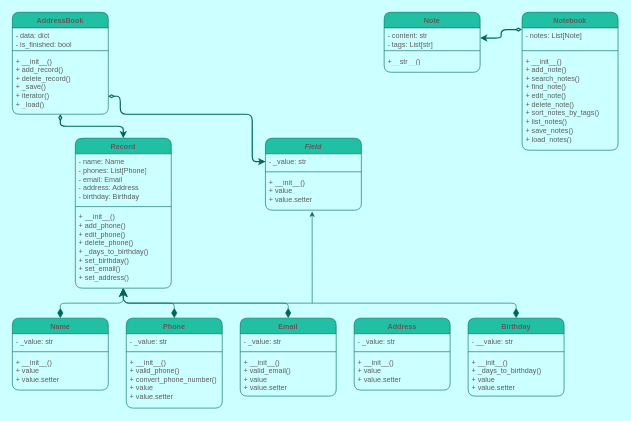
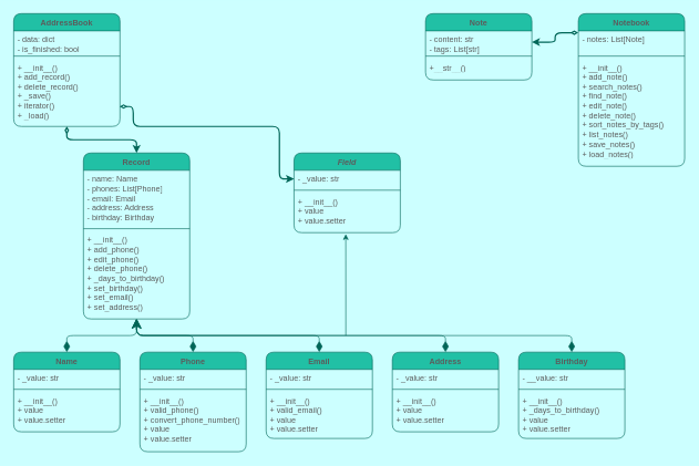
  <mxCell id="0" />
  <mxCell id="1" parent="0" />
  <mxCell id="2" style="edgeStyle=orthogonalEdgeStyle;rounded=1;orthogonalLoop=1;jettySize=auto;html=1;entryX=0.5;entryY=0;entryDx=0;entryDy=0;endArrow=classic;endFill=1;shadow=0;fontStyle=0;jumpSize=6;startArrow=diamondThin;startFill=0;strokeWidth=2;labelBackgroundColor=none;fontColor=default;strokeColor=#006658;" edge="1" parent="1" source="3" target="7"><mxGeometry relative="1" as="geometry" /></mxCell>
  <mxCell id="3" value="AddressBook" style="swimlane;fontStyle=1;align=center;verticalAlign=top;childLayout=stackLayout;horizontal=1;startSize=26;horizontalStack=0;resizeParent=1;resizeParentMax=0;resizeLast=0;collapsible=1;marginBottom=0;whiteSpace=wrap;html=1;labelBackgroundColor=none;fillColor=#21C0A5;strokeColor=#006658;fontColor=#5C5C5C;rounded=1;" vertex="1" parent="1"><mxGeometry x="20" y="20" width="160" height="170" as="geometry" /></mxCell>
  <mxCell id="4" value="- data: dict&lt;br&gt;- is_finished: bool" style="text;strokeColor=none;fillColor=none;align=left;verticalAlign=top;spacingLeft=4;spacingRight=4;overflow=hidden;rotatable=0;points=[[0,0.5],[1,0.5]];portConstraint=eastwest;whiteSpace=wrap;html=1;labelBackgroundColor=none;fontColor=#5C5C5C;rounded=1;" vertex="1" parent="3"><mxGeometry y="26" width="160" height="34" as="geometry" /></mxCell>
  <mxCell id="5" value="" style="line;strokeWidth=1;fillColor=none;align=left;verticalAlign=middle;spacingTop=-1;spacingLeft=3;spacingRight=3;rotatable=0;labelPosition=right;points=[];portConstraint=eastwest;labelBackgroundColor=none;strokeColor=#006658;fontColor=#5C5C5C;rounded=1;" vertex="1" parent="3"><mxGeometry y="60" width="160" height="8" as="geometry" /></mxCell>
  <mxCell id="6" value="&lt;span style=&quot;background-color: initial;&quot;&gt;+ __init__()&lt;/span&gt;&lt;br&gt;&lt;span style=&quot;background-color: initial;&quot;&gt;+ add_record&lt;/span&gt;()&lt;br&gt;&lt;span style=&quot;background-color: initial;&quot;&gt;+ delete_record&lt;/span&gt;()&lt;br&gt;&lt;span style=&quot;background-color: initial;&quot;&gt;+ _save&lt;/span&gt;()&lt;br&gt;&lt;span style=&quot;background-color: initial;&quot;&gt;+ iterator&lt;/span&gt;()&lt;br&gt;&lt;span style=&quot;background-color: initial;&quot;&gt;+ _load&lt;/span&gt;()" style="text;strokeColor=none;fillColor=none;align=left;verticalAlign=top;spacingLeft=4;spacingRight=4;overflow=hidden;rotatable=0;points=[[0,0.5],[1,0.5]];portConstraint=eastwest;whiteSpace=wrap;html=1;labelBackgroundColor=none;fontColor=#5C5C5C;rounded=1;" vertex="1" parent="3"><mxGeometry y="68" width="160" height="102" as="geometry" /></mxCell>
  <mxCell id="7" value="Record" style="swimlane;fontStyle=1;align=center;verticalAlign=top;childLayout=stackLayout;horizontal=1;startSize=26;horizontalStack=0;resizeParent=1;resizeParentMax=0;resizeLast=0;collapsible=1;marginBottom=0;whiteSpace=wrap;html=1;labelBackgroundColor=none;fillColor=#21C0A5;strokeColor=#006658;fontColor=#5C5C5C;rounded=1;" vertex="1" parent="1"><mxGeometry x="125" y="230" width="160" height="250" as="geometry" /></mxCell>
  <mxCell id="8" value="- name: Name&lt;br&gt;- phones: List[Phone]&lt;br&gt;- email: Email&lt;br&gt;- address: Address&lt;br&gt;- birthday: Birthday" style="text;strokeColor=none;fillColor=none;align=left;verticalAlign=top;spacingLeft=4;spacingRight=4;overflow=hidden;rotatable=0;points=[[0,0.5],[1,0.5]];portConstraint=eastwest;whiteSpace=wrap;html=1;labelBackgroundColor=none;fontColor=#5C5C5C;rounded=1;" vertex="1" parent="7"><mxGeometry y="26" width="160" height="84" as="geometry" /></mxCell>
  <mxCell id="9" value="" style="line;strokeWidth=1;fillColor=none;align=left;verticalAlign=middle;spacingTop=-1;spacingLeft=3;spacingRight=3;rotatable=0;labelPosition=right;points=[];portConstraint=eastwest;labelBackgroundColor=none;strokeColor=#006658;fontColor=#5C5C5C;rounded=1;" vertex="1" parent="7"><mxGeometry y="110" width="160" height="8" as="geometry" /></mxCell>
  <mxCell id="10" value="&lt;div&gt;+ __init__()&amp;nbsp; &amp;nbsp; &amp;nbsp; &amp;nbsp; &amp;nbsp;&lt;/div&gt;&lt;div&gt;+ add_phone()&amp;nbsp; &amp;nbsp; &amp;nbsp; &amp;nbsp;&amp;nbsp;&lt;/div&gt;&lt;div&gt;+ edit_phone()&amp;nbsp; &amp;nbsp; &amp;nbsp; &amp;nbsp;&lt;/div&gt;&lt;div&gt;+ delete_phone()&amp;nbsp; &amp;nbsp; &amp;nbsp;&lt;/div&gt;&lt;div&gt;+ _days_to_birthday()&lt;/div&gt;&lt;div&gt;+ set_birthday()&amp;nbsp; &amp;nbsp; &amp;nbsp;&lt;/div&gt;&lt;div&gt;+ set_email()&amp;nbsp; &amp;nbsp; &amp;nbsp; &amp;nbsp;&amp;nbsp;&lt;/div&gt;&lt;div&gt;+ set_address()&lt;/div&gt;" style="text;strokeColor=none;fillColor=none;align=left;verticalAlign=top;spacingLeft=4;spacingRight=4;overflow=hidden;rotatable=0;points=[[0,0.5],[1,0.5]];portConstraint=eastwest;whiteSpace=wrap;html=1;labelBackgroundColor=none;fontColor=#5C5C5C;rounded=1;" vertex="1" parent="7"><mxGeometry y="118" width="160" height="132" as="geometry" /></mxCell>
  <mxCell id="11" value="Birthday" style="swimlane;fontStyle=1;align=center;verticalAlign=top;childLayout=stackLayout;horizontal=1;startSize=26;horizontalStack=0;resizeParent=1;resizeParentMax=0;resizeLast=0;collapsible=1;marginBottom=0;whiteSpace=wrap;html=1;labelBackgroundColor=none;fillColor=#21C0A5;strokeColor=#006658;fontColor=#5C5C5C;rounded=1;" vertex="1" parent="1"><mxGeometry x="780" y="530" width="160" height="130" as="geometry" /></mxCell>
  <mxCell id="12" value="- __value: str" style="text;strokeColor=none;fillColor=none;align=left;verticalAlign=top;spacingLeft=4;spacingRight=4;overflow=hidden;rotatable=0;points=[[0,0.5],[1,0.5]];portConstraint=eastwest;whiteSpace=wrap;html=1;labelBackgroundColor=none;fontColor=#5C5C5C;rounded=1;" vertex="1" parent="11"><mxGeometry y="26" width="160" height="26" as="geometry" /></mxCell>
  <mxCell id="13" value="" style="line;strokeWidth=1;fillColor=none;align=left;verticalAlign=middle;spacingTop=-1;spacingLeft=3;spacingRight=3;rotatable=0;labelPosition=right;points=[];portConstraint=eastwest;labelBackgroundColor=none;strokeColor=#006658;fontColor=#5C5C5C;rounded=1;" vertex="1" parent="11"><mxGeometry y="52" width="160" height="8" as="geometry" /></mxCell>
  <mxCell id="14" value="&lt;div&gt;+ __init__()&amp;nbsp; &amp;nbsp; &amp;nbsp; &amp;nbsp;&amp;nbsp;&lt;/div&gt;&lt;div&gt;+ _days_to_birthday()&lt;/div&gt;&lt;div&gt;+ value&amp;nbsp; &amp;nbsp; &amp;nbsp; &amp;nbsp; &amp;nbsp; &amp;nbsp; &amp;nbsp;&lt;/div&gt;&lt;div&gt;+ value.setter&lt;/div&gt;" style="text;strokeColor=none;fillColor=none;align=left;verticalAlign=top;spacingLeft=4;spacingRight=4;overflow=hidden;rotatable=0;points=[[0,0.5],[1,0.5]];portConstraint=eastwest;whiteSpace=wrap;html=1;labelBackgroundColor=none;fontColor=#5C5C5C;rounded=1;" vertex="1" parent="11"><mxGeometry y="60" width="160" height="70" as="geometry" /></mxCell>
  <mxCell id="15" value="Name" style="swimlane;fontStyle=1;align=center;verticalAlign=top;childLayout=stackLayout;horizontal=1;startSize=26;horizontalStack=0;resizeParent=1;resizeParentMax=0;resizeLast=0;collapsible=1;marginBottom=0;whiteSpace=wrap;html=1;labelBackgroundColor=none;movable=1;resizable=1;rotatable=1;deletable=1;editable=1;locked=0;connectable=1;fillColor=#21C0A5;strokeColor=#006658;fontColor=#5C5C5C;rounded=1;" vertex="1" parent="1"><mxGeometry x="20" y="530" width="160" height="120" as="geometry" /></mxCell>
  <mxCell id="16" value="- _value: str" style="text;strokeColor=none;fillColor=none;align=left;verticalAlign=top;spacingLeft=4;spacingRight=4;overflow=hidden;rotatable=0;points=[[0,0.5],[1,0.5]];portConstraint=eastwest;whiteSpace=wrap;html=1;labelBackgroundColor=none;fontColor=#5C5C5C;rounded=1;" vertex="1" parent="15"><mxGeometry y="26" width="160" height="26" as="geometry" /></mxCell>
  <mxCell id="17" value="" style="line;strokeWidth=1;fillColor=none;align=left;verticalAlign=middle;spacingTop=-1;spacingLeft=3;spacingRight=3;rotatable=0;labelPosition=right;points=[];portConstraint=eastwest;labelBackgroundColor=none;strokeColor=#006658;fontColor=#5C5C5C;rounded=1;" vertex="1" parent="15"><mxGeometry y="52" width="160" height="8" as="geometry" /></mxCell>
  <mxCell id="18" value="&lt;div&gt;+ __init__()&amp;nbsp; &amp;nbsp; &amp;nbsp; &amp;nbsp;&amp;nbsp;&lt;/div&gt;&lt;div&gt;+ value&amp;nbsp; &amp;nbsp; &amp;nbsp; &amp;nbsp; &amp;nbsp; &amp;nbsp; &amp;nbsp;&lt;/div&gt;&lt;div&gt;+ value.setter&amp;nbsp;&lt;/div&gt;" style="text;strokeColor=none;fillColor=none;align=left;verticalAlign=top;spacingLeft=4;spacingRight=4;overflow=hidden;rotatable=0;points=[[0,0.5],[1,0.5]];portConstraint=eastwest;whiteSpace=wrap;html=1;labelBackgroundColor=none;fontColor=#5C5C5C;rounded=1;" vertex="1" parent="15"><mxGeometry y="60" width="160" height="60" as="geometry" /></mxCell>
  <mxCell id="19" value="Phone" style="swimlane;fontStyle=1;align=center;verticalAlign=top;childLayout=stackLayout;horizontal=1;startSize=26;horizontalStack=0;resizeParent=1;resizeParentMax=0;resizeLast=0;collapsible=1;marginBottom=0;whiteSpace=wrap;html=1;labelBackgroundColor=none;fillColor=#21C0A5;strokeColor=#006658;fontColor=#5C5C5C;rounded=1;" vertex="1" parent="1"><mxGeometry x="210" y="530" width="160" height="150" as="geometry" /></mxCell>
  <mxCell id="20" value="- _value: str" style="text;strokeColor=none;fillColor=none;align=left;verticalAlign=top;spacingLeft=4;spacingRight=4;overflow=hidden;rotatable=0;points=[[0,0.5],[1,0.5]];portConstraint=eastwest;whiteSpace=wrap;html=1;labelBackgroundColor=none;fontColor=#5C5C5C;rounded=1;" vertex="1" parent="19"><mxGeometry y="26" width="160" height="26" as="geometry" /></mxCell>
  <mxCell id="21" value="" style="line;strokeWidth=1;fillColor=none;align=left;verticalAlign=middle;spacingTop=-1;spacingLeft=3;spacingRight=3;rotatable=0;labelPosition=right;points=[];portConstraint=eastwest;labelBackgroundColor=none;strokeColor=#006658;fontColor=#5C5C5C;rounded=1;" vertex="1" parent="19"><mxGeometry y="52" width="160" height="8" as="geometry" /></mxCell>
  <mxCell id="22" value="&lt;div&gt;+ __init__()&amp;nbsp; &amp;nbsp; &amp;nbsp; &amp;nbsp;&amp;nbsp;&lt;/div&gt;&lt;div&gt;+ valid_phone()&amp;nbsp; &amp;nbsp; &amp;nbsp;&lt;/div&gt;&lt;div&gt;+ convert_phone_number()&lt;/div&gt;&lt;div&gt;+ value&amp;nbsp; &amp;nbsp; &amp;nbsp; &amp;nbsp; &amp;nbsp; &amp;nbsp; &amp;nbsp;&lt;/div&gt;&lt;div&gt;+ value.setter&lt;/div&gt;" style="text;strokeColor=none;fillColor=none;align=left;verticalAlign=top;spacingLeft=4;spacingRight=4;overflow=hidden;rotatable=0;points=[[0,0.5],[1,0.5]];portConstraint=eastwest;whiteSpace=wrap;html=1;labelBackgroundColor=none;fontColor=#5C5C5C;rounded=1;" vertex="1" parent="19"><mxGeometry y="60" width="160" height="90" as="geometry" /></mxCell>
  <mxCell id="23" value="Email" style="swimlane;fontStyle=1;align=center;verticalAlign=top;childLayout=stackLayout;horizontal=1;startSize=26;horizontalStack=0;resizeParent=1;resizeParentMax=0;resizeLast=0;collapsible=1;marginBottom=0;whiteSpace=wrap;html=1;labelBackgroundColor=none;fillColor=#21C0A5;strokeColor=#006658;fontColor=#5C5C5C;rounded=1;" vertex="1" parent="1"><mxGeometry x="400" y="530" width="160" height="130" as="geometry" /></mxCell>
  <mxCell id="24" value="- _value: str" style="text;strokeColor=none;fillColor=none;align=left;verticalAlign=top;spacingLeft=4;spacingRight=4;overflow=hidden;rotatable=0;points=[[0,0.5],[1,0.5]];portConstraint=eastwest;whiteSpace=wrap;html=1;labelBackgroundColor=none;fontColor=#5C5C5C;rounded=1;" vertex="1" parent="23"><mxGeometry y="26" width="160" height="26" as="geometry" /></mxCell>
  <mxCell id="25" value="" style="line;strokeWidth=1;fillColor=none;align=left;verticalAlign=middle;spacingTop=-1;spacingLeft=3;spacingRight=3;rotatable=0;labelPosition=right;points=[];portConstraint=eastwest;labelBackgroundColor=none;strokeColor=#006658;fontColor=#5C5C5C;rounded=1;" vertex="1" parent="23"><mxGeometry y="52" width="160" height="8" as="geometry" /></mxCell>
  <mxCell id="26" value="&lt;div&gt;+ __init__()&amp;nbsp; &amp;nbsp; &amp;nbsp; &amp;nbsp;&amp;nbsp;&lt;/div&gt;&lt;div&gt;+ valid_email()&amp;nbsp; &amp;nbsp; &amp;nbsp;&lt;/div&gt;&lt;div&gt;+ value&amp;nbsp; &amp;nbsp; &amp;nbsp; &amp;nbsp; &amp;nbsp; &amp;nbsp; &amp;nbsp;&lt;/div&gt;&lt;div&gt;+ value.setter&amp;nbsp;&lt;/div&gt;" style="text;strokeColor=none;fillColor=none;align=left;verticalAlign=top;spacingLeft=4;spacingRight=4;overflow=hidden;rotatable=0;points=[[0,0.5],[1,0.5]];portConstraint=eastwest;whiteSpace=wrap;html=1;labelBackgroundColor=none;fontColor=#5C5C5C;rounded=1;" vertex="1" parent="23"><mxGeometry y="60" width="160" height="70" as="geometry" /></mxCell>
  <mxCell id="27" value="Address" style="swimlane;fontStyle=1;align=center;verticalAlign=top;childLayout=stackLayout;horizontal=1;startSize=26;horizontalStack=0;resizeParent=1;resizeParentMax=0;resizeLast=0;collapsible=1;marginBottom=0;whiteSpace=wrap;html=1;labelBackgroundColor=none;fillColor=#21C0A5;strokeColor=#006658;fontColor=#5C5C5C;rounded=1;" vertex="1" parent="1"><mxGeometry x="590" y="530" width="160" height="120" as="geometry" /></mxCell>
  <mxCell id="28" value="- _value: str" style="text;strokeColor=none;fillColor=none;align=left;verticalAlign=top;spacingLeft=4;spacingRight=4;overflow=hidden;rotatable=0;points=[[0,0.5],[1,0.5]];portConstraint=eastwest;whiteSpace=wrap;html=1;labelBackgroundColor=none;fontColor=#5C5C5C;rounded=1;" vertex="1" parent="27"><mxGeometry y="26" width="160" height="26" as="geometry" /></mxCell>
  <mxCell id="29" value="" style="line;strokeWidth=1;fillColor=none;align=left;verticalAlign=middle;spacingTop=-1;spacingLeft=3;spacingRight=3;rotatable=0;labelPosition=right;points=[];portConstraint=eastwest;labelBackgroundColor=none;strokeColor=#006658;fontColor=#5C5C5C;rounded=1;" vertex="1" parent="27"><mxGeometry y="52" width="160" height="8" as="geometry" /></mxCell>
  <mxCell id="30" value="&lt;div&gt;+ __init__()&amp;nbsp; &amp;nbsp; &amp;nbsp; &amp;nbsp;&amp;nbsp;&lt;/div&gt;&lt;div&gt;+ value&amp;nbsp; &amp;nbsp; &amp;nbsp; &amp;nbsp; &amp;nbsp; &amp;nbsp; &amp;nbsp;&lt;/div&gt;&lt;div&gt;+ value.setter&amp;nbsp;&lt;/div&gt;" style="text;strokeColor=none;fillColor=none;align=left;verticalAlign=top;spacingLeft=4;spacingRight=4;overflow=hidden;rotatable=0;points=[[0,0.5],[1,0.5]];portConstraint=eastwest;whiteSpace=wrap;html=1;labelBackgroundColor=none;fontColor=#5C5C5C;rounded=1;" vertex="1" parent="27"><mxGeometry y="60" width="160" height="60" as="geometry" /></mxCell>
  <mxCell id="31" value="1" style="endArrow=classic;html=1;endSize=12;startArrow=diamondThin;startSize=14;startFill=1;edgeStyle=orthogonalEdgeStyle;align=right;verticalAlign=bottom;rounded=1;exitX=0.5;exitY=0;exitDx=0;exitDy=0;endFill=1;fontColor=default;fontSize=1;labelBackgroundColor=none;strokeColor=#006658;" edge="1" parent="1" source="15" target="7"><mxGeometry x="-1" y="3" relative="1" as="geometry"><mxPoint x="90" y="420" as="sourcePoint" /><mxPoint x="250" y="420" as="targetPoint" /></mxGeometry></mxCell>
  <mxCell id="32" value="1" style="endArrow=open;html=1;endSize=12;startArrow=diamondThin;startSize=14;startFill=1;edgeStyle=orthogonalEdgeStyle;align=left;verticalAlign=bottom;rounded=1;fontColor=default;exitX=0.5;exitY=0;exitDx=0;exitDy=0;fontSize=1;noLabel=1;labelBackgroundColor=none;strokeColor=#006658;" edge="1" parent="1" source="11" target="7"><mxGeometry x="-1" y="3" relative="1" as="geometry"><mxPoint x="140" y="350" as="sourcePoint" /><mxPoint x="300" y="350" as="targetPoint" /></mxGeometry></mxCell>
+ <mxCell id="33" value="1" style="endArrow=open;html=1;endSize=12;startArrow=diamondThin;startSize=14;startFill=1;edgeStyle=orthogonalEdgeStyle;align=left;verticalAlign=bottom;rounded=1;fontColor=default;fontSize=1;exitX=0.5;exitY=0;exitDx=0;exitDy=0;noLabel=1;labelBackgroundColor=none;strokeColor=#006658;" edge="1" parent="1" source="27" target="7"><mxGeometry x="-1" y="3" relative="1" as="geometry"><mxPoint x="220" y="399" as="sourcePoint" /><mxPoint x="380" y="399" as="targetPoint" /></mxGeometry></mxCell>
  <mxCell id="34" value="1" style="endArrow=open;html=1;endSize=12;startArrow=diamondThin;startSize=14;startFill=1;edgeStyle=orthogonalEdgeStyle;align=left;verticalAlign=bottom;rounded=1;fontColor=default;exitX=0.5;exitY=0;exitDx=0;exitDy=0;fontSize=1;noLabel=1;labelBackgroundColor=none;strokeColor=#006658;" edge="1" parent="1" source="23" target="7"><mxGeometry x="-1" y="3" relative="1" as="geometry"><mxPoint x="160" y="370" as="sourcePoint" /><mxPoint x="320" y="370" as="targetPoint" /></mxGeometry></mxCell>
  <mxCell id="35" value="1" style="endArrow=open;html=1;endSize=12;startArrow=diamondThin;startSize=14;startFill=1;edgeStyle=orthogonalEdgeStyle;align=left;verticalAlign=bottom;rounded=1;exitX=0.5;exitY=0;exitDx=0;exitDy=0;fontSize=1;fontColor=default;noLabel=1;labelBackgroundColor=none;strokeColor=#006658;" edge="1" parent="1" source="19" target="7"><mxGeometry x="-1" y="3" relative="1" as="geometry"><mxPoint x="170" y="380" as="sourcePoint" /><mxPoint x="330" y="380" as="targetPoint" /></mxGeometry></mxCell>
  <mxCell id="36" value="Note" style="swimlane;fontStyle=1;align=center;verticalAlign=top;childLayout=stackLayout;horizontal=1;startSize=26;horizontalStack=0;resizeParent=1;resizeParentMax=0;resizeLast=0;collapsible=1;marginBottom=0;whiteSpace=wrap;html=1;labelBackgroundColor=none;fillColor=#21C0A5;strokeColor=#006658;fontColor=#5C5C5C;rounded=1;" vertex="1" parent="1"><mxGeometry x="640" y="20" width="160" height="100" as="geometry" /></mxCell>
  <mxCell id="37" value="&lt;div&gt;- content: str&lt;/div&gt;&lt;div&gt;- tags: List[str]&amp;nbsp;&lt;/div&gt;" style="text;strokeColor=none;fillColor=none;align=left;verticalAlign=top;spacingLeft=4;spacingRight=4;overflow=hidden;rotatable=0;points=[[0,0.5],[1,0.5]];portConstraint=eastwest;whiteSpace=wrap;html=1;labelBackgroundColor=none;fontColor=#5C5C5C;rounded=1;" vertex="1" parent="36"><mxGeometry y="26" width="160" height="34" as="geometry" /></mxCell>
  <mxCell id="38" value="" style="line;strokeWidth=1;fillColor=none;align=left;verticalAlign=middle;spacingTop=-1;spacingLeft=3;spacingRight=3;rotatable=0;labelPosition=right;points=[];portConstraint=eastwest;labelBackgroundColor=none;strokeColor=#006658;fontColor=#5C5C5C;rounded=1;" vertex="1" parent="36"><mxGeometry y="60" width="160" height="8" as="geometry" /></mxCell>
  <mxCell id="39" value="&lt;span style=&quot;background-color: initial;&quot;&gt;+&lt;/span&gt;__str__()" style="text;strokeColor=none;fillColor=none;align=left;verticalAlign=top;spacingLeft=4;spacingRight=4;overflow=hidden;rotatable=0;points=[[0,0.5],[1,0.5]];portConstraint=eastwest;whiteSpace=wrap;html=1;labelBackgroundColor=none;fontColor=#5C5C5C;rounded=1;" vertex="1" parent="36"><mxGeometry y="68" width="160" height="32" as="geometry" /></mxCell>
  <mxCell id="40" value="&lt;i&gt;Field&lt;/i&gt;" style="swimlane;fontStyle=1;align=center;verticalAlign=top;childLayout=stackLayout;horizontal=1;startSize=26;horizontalStack=0;resizeParent=1;resizeParentMax=0;resizeLast=0;collapsible=1;marginBottom=0;whiteSpace=wrap;html=1;labelBackgroundColor=none;movable=1;resizable=1;rotatable=1;deletable=1;editable=1;locked=0;connectable=1;fillColor=#21C0A5;strokeColor=#006658;fontColor=#5C5C5C;rounded=1;" vertex="1" parent="1"><mxGeometry x="442" y="230" width="160" height="120" as="geometry" /></mxCell>
  <mxCell id="41" value="- _value: str" style="text;strokeColor=none;fillColor=none;align=left;verticalAlign=top;spacingLeft=4;spacingRight=4;overflow=hidden;rotatable=0;points=[[0,0.5],[1,0.5]];portConstraint=eastwest;whiteSpace=wrap;html=1;labelBackgroundColor=none;fontColor=#5C5C5C;rounded=1;" vertex="1" parent="40"><mxGeometry y="26" width="160" height="26" as="geometry" /></mxCell>
  <mxCell id="42" value="" style="line;strokeWidth=1;fillColor=none;align=left;verticalAlign=middle;spacingTop=-1;spacingLeft=3;spacingRight=3;rotatable=0;labelPosition=right;points=[];portConstraint=eastwest;labelBackgroundColor=none;strokeColor=#006658;fontColor=#5C5C5C;rounded=1;" vertex="1" parent="40"><mxGeometry y="52" width="160" height="8" as="geometry" /></mxCell>
  <mxCell id="43" value="&lt;div&gt;+ __init__()&amp;nbsp; &amp;nbsp; &amp;nbsp; &amp;nbsp;&amp;nbsp;&lt;/div&gt;&lt;div&gt;+ value&amp;nbsp; &amp;nbsp; &amp;nbsp; &amp;nbsp; &amp;nbsp; &amp;nbsp; &amp;nbsp;&lt;/div&gt;&lt;div&gt;+ value.setter&amp;nbsp;&lt;/div&gt;" style="text;strokeColor=none;fillColor=none;align=left;verticalAlign=top;spacingLeft=4;spacingRight=4;overflow=hidden;rotatable=0;points=[[0,0.5],[1,0.5]];portConstraint=eastwest;whiteSpace=wrap;html=1;labelBackgroundColor=none;fontColor=#5C5C5C;rounded=1;" vertex="1" parent="40"><mxGeometry y="60" width="160" height="60" as="geometry" /></mxCell>
  <mxCell id="44" value="" style="endArrow=classic;html=1;rounded=1;entryX=0.487;entryY=1.037;entryDx=0;entryDy=0;entryPerimeter=0;labelBackgroundColor=none;strokeColor=#006658;fontColor=default;" edge="1" parent="1" target="43"><mxGeometry width="50" height="50" relative="1" as="geometry"><mxPoint x="520" y="505" as="sourcePoint" /><mxPoint x="520" y="355" as="targetPoint" /></mxGeometry></mxCell>
  <mxCell id="45" style="edgeStyle=orthogonalEdgeStyle;rounded=1;orthogonalLoop=1;jettySize=auto;html=1;entryX=0;entryY=0.5;entryDx=0;entryDy=0;endArrow=classic;endFill=1;shadow=0;fontStyle=0;jumpSize=6;startArrow=diamondThin;startFill=0;strokeWidth=2;labelBackgroundColor=none;fontColor=default;strokeColor=#006658;" edge="1" parent="1" target="41"><mxGeometry relative="1" as="geometry"><mxPoint x="179.48" y="160" as="sourcePoint" /><mxPoint x="284.48" y="200" as="targetPoint" /><Array as="points"><mxPoint x="200" y="160" /><mxPoint x="200" y="190" /><mxPoint x="420" y="190" /><mxPoint x="420" y="269" /></Array></mxGeometry></mxCell>
  <mxCell id="46" value="Notebook" style="swimlane;fontStyle=1;align=center;verticalAlign=top;childLayout=stackLayout;horizontal=1;startSize=26;horizontalStack=0;resizeParent=1;resizeParentMax=0;resizeLast=0;collapsible=1;marginBottom=0;whiteSpace=wrap;html=1;labelBackgroundColor=none;fillColor=#21C0A5;strokeColor=#006658;fontColor=#5C5C5C;rounded=1;" vertex="1" parent="1"><mxGeometry x="870" y="20" width="160" height="230" as="geometry" /></mxCell>
  <mxCell id="47" value="- notes: List[Note]&amp;nbsp; &amp;nbsp;&amp;nbsp;" style="text;strokeColor=none;fillColor=none;align=left;verticalAlign=top;spacingLeft=4;spacingRight=4;overflow=hidden;rotatable=0;points=[[0,0.5],[1,0.5]];portConstraint=eastwest;whiteSpace=wrap;html=1;labelBackgroundColor=none;fontColor=#5C5C5C;rounded=1;" vertex="1" parent="46"><mxGeometry y="26" width="160" height="34" as="geometry" /></mxCell>
  <mxCell id="48" value="" style="line;strokeWidth=1;fillColor=none;align=left;verticalAlign=middle;spacingTop=-1;spacingLeft=3;spacingRight=3;rotatable=0;labelPosition=right;points=[];portConstraint=eastwest;labelBackgroundColor=none;strokeColor=#006658;fontColor=#5C5C5C;rounded=1;" vertex="1" parent="46"><mxGeometry y="60" width="160" height="8" as="geometry" /></mxCell>
  <mxCell id="49" value="&lt;span style=&quot;background-color: initial;&quot;&gt;+ __init__()&lt;/span&gt;&lt;br&gt;&lt;span style=&quot;background-color: initial;&quot;&gt;+&amp;nbsp;&lt;/span&gt;add_note()&lt;div&gt;+ search_notes()&lt;/div&gt;&lt;div&gt;+ find_note()&lt;/div&gt;+&amp;nbsp;&lt;span style=&quot;background-color: initial;&quot;&gt;edit_note()&lt;/span&gt;&lt;br&gt;+&amp;nbsp;&lt;span style=&quot;background-color: initial;&quot;&gt;delete_note()&lt;/span&gt;&lt;br&gt;+&amp;nbsp;&lt;span style=&quot;background-color: initial;&quot;&gt;sort_notes_by_tags()&lt;/span&gt;&lt;br&gt;+&amp;nbsp;&lt;span style=&quot;background-color: initial;&quot;&gt;list_notes()&lt;/span&gt;&lt;br&gt;+&amp;nbsp;&lt;span style=&quot;background-color: initial;&quot;&gt;save_notes()&lt;/span&gt;&lt;br&gt;+&amp;nbsp;&lt;span style=&quot;background-color: initial;&quot;&gt;load_notes()&lt;/span&gt;" style="text;strokeColor=none;fillColor=none;align=left;verticalAlign=top;spacingLeft=4;spacingRight=4;overflow=hidden;rotatable=0;points=[[0,0.5],[1,0.5]];portConstraint=eastwest;whiteSpace=wrap;html=1;labelBackgroundColor=none;fontColor=#5C5C5C;rounded=1;" vertex="1" parent="46"><mxGeometry y="68" width="160" height="162" as="geometry" /></mxCell>
  <mxCell id="50" style="edgeStyle=orthogonalEdgeStyle;rounded=1;orthogonalLoop=1;jettySize=auto;html=1;entryX=1;entryY=0.5;entryDx=0;entryDy=0;endArrow=classic;endFill=1;shadow=0;fontStyle=0;jumpSize=6;startArrow=diamondThin;startFill=0;strokeWidth=2;labelBackgroundColor=none;fontColor=default;strokeColor=#006658;exitX=-0.001;exitY=0.084;exitDx=0;exitDy=0;exitPerimeter=0;" edge="1" parent="1" source="47" target="37"><mxGeometry relative="1" as="geometry"><mxPoint x="730" y="180" as="sourcePoint" /><mxPoint x="835" y="220" as="targetPoint" /></mxGeometry></mxCell>
